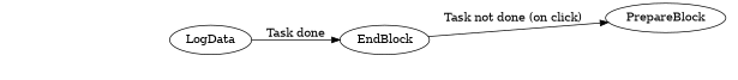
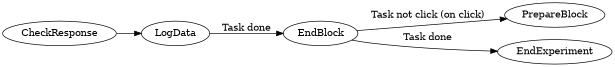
  digraph {
    rankdir=LR
+   CheckResponse
    LogData
    EndBlock
    PrepareBlock
+   EndExperiment
+   CheckResponse -> LogData
    LogData -> EndBlock [label="Task done"]
-   EndBlock -> PrepareBlock [label="Task not done (on click)"]
+   EndBlock -> PrepareBlock [label="Task not click (on click)"]
+   EndBlock -> EndExperiment [label="Task done"]
  }
